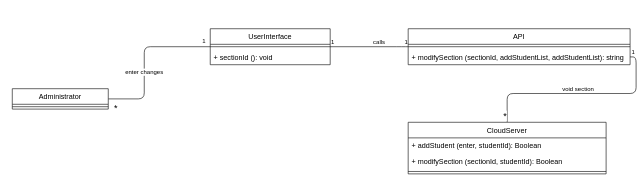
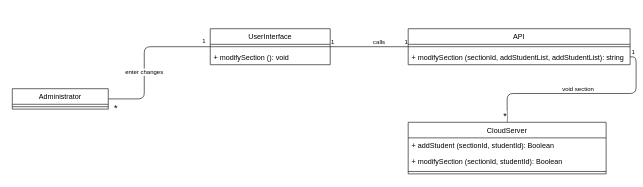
  <mxCell id="0" />
  <mxCell id="1" parent="0" />
  <mxCell id="2" value="" style="endArrow=none;html=1;edgeStyle=orthogonalEdgeStyle;entryX=0;entryY=0.5;entryDx=0;entryDy=0;exitX=1;exitY=0.5;exitDx=0;exitDy=0;" edge="1" parent="1" target="13"><mxGeometry relative="1" as="geometry"><mxPoint x="180" y="164" as="sourcePoint" /><mxPoint x="290" y="74" as="targetPoint" /><Array as="points"><mxPoint x="240" y="164" /><mxPoint x="240" y="77" /></Array></mxGeometry></mxCell>
  <mxCell id="3" value="enter changes" style="resizable=0;html=1;align=right;verticalAlign=bottom;labelBackgroundColor=#ffffff;fontSize=10;" connectable="0" vertex="1" parent="2"><mxGeometry x="1" relative="1" as="geometry"><mxPoint x="-78" y="50" as="offset" /></mxGeometry></mxCell>
  <mxCell id="4" value="&lt;font style=&quot;font-size: 15px&quot;&gt;*&lt;/font&gt;" style="resizable=0;html=1;align=right;verticalAlign=bottom;labelBackgroundColor=#ffffff;fontSize=10;" connectable="0" vertex="1" parent="1"><mxGeometry x="206" y="133" as="geometry"><mxPoint x="-10" y="56" as="offset" /></mxGeometry></mxCell>
  <mxCell id="5" value="" style="endArrow=none;html=1;edgeStyle=orthogonalEdgeStyle;exitX=1;exitY=0.5;exitDx=0;exitDy=0;entryX=0;entryY=0.5;entryDx=0;entryDy=0;" edge="1" parent="1" source="13"><mxGeometry relative="1" as="geometry"><mxPoint x="580" y="81.5" as="sourcePoint" /><mxPoint x="680" y="77" as="targetPoint" /><Array as="points"><mxPoint x="670" y="77" /><mxPoint x="670" y="77" /></Array></mxGeometry></mxCell>
  <mxCell id="6" value="1" style="resizable=0;html=1;align=left;verticalAlign=bottom;labelBackgroundColor=#ffffff;fontSize=10;" connectable="0" vertex="1" parent="5"><mxGeometry x="-1" relative="1" as="geometry" /></mxCell>
  <mxCell id="7" value="1" style="resizable=0;html=1;align=right;verticalAlign=bottom;labelBackgroundColor=#ffffff;fontSize=10;" connectable="0" vertex="1" parent="5"><mxGeometry x="1" relative="1" as="geometry" /></mxCell>
  <mxCell id="8" value="calls" style="resizable=0;html=1;align=right;verticalAlign=bottom;labelBackgroundColor=#ffffff;fontSize=10;fillColor=#d5e8d4;" connectable="0" vertex="1" parent="1"><mxGeometry x="652" y="20.5" as="geometry"><mxPoint x="-10" y="56" as="offset" /></mxGeometry></mxCell>
  <mxCell id="9" value="" style="endArrow=none;html=1;edgeStyle=orthogonalEdgeStyle;exitX=1;exitY=0.5;exitDx=0;exitDy=0;entryX=0.5;entryY=0;entryDx=0;entryDy=0;" edge="1" parent="1" source="18" target="19"><mxGeometry relative="1" as="geometry"><mxPoint x="950" y="137" as="sourcePoint" /><mxPoint x="750" y="204.5" as="targetPoint" /></mxGeometry></mxCell>
  <mxCell id="10" value="1" style="resizable=0;html=1;align=left;verticalAlign=bottom;labelBackgroundColor=#ffffff;fontSize=10;" connectable="0" vertex="1" parent="9"><mxGeometry x="-1" relative="1" as="geometry"><mxPoint x="1" as="offset" /></mxGeometry></mxCell>
  <mxCell id="11" value="&lt;font style=&quot;font-size: 15px&quot;&gt;*&lt;/font&gt;" style="resizable=0;html=1;align=right;verticalAlign=bottom;labelBackgroundColor=#ffffff;fontSize=10;" connectable="0" vertex="1" parent="9"><mxGeometry x="1" relative="1" as="geometry" /></mxCell>
  <mxCell id="12" value="void section" style="resizable=0;html=1;align=right;verticalAlign=bottom;labelBackgroundColor=#ffffff;fontSize=10;" connectable="0" vertex="1" parent="1"><mxGeometry x="1000" y="98.5" as="geometry"><mxPoint x="-10" y="56" as="offset" /></mxGeometry></mxCell>
  <mxCell id="13" value="UserInterface" style="swimlane;fontStyle=0;align=center;verticalAlign=top;childLayout=stackLayout;horizontal=1;startSize=26;horizontalStack=0;resizeParent=1;resizeParentMax=0;resizeLast=0;collapsible=1;marginBottom=0;" vertex="1" parent="1"><mxGeometry x="350" y="47" width="200" height="60" as="geometry" /></mxCell>
  <mxCell id="14" value="" style="line;strokeWidth=1;fillColor=none;align=left;verticalAlign=middle;spacingTop=-1;spacingLeft=3;spacingRight=3;rotatable=0;labelPosition=right;points=[];portConstraint=eastwest;" vertex="1" parent="13"><mxGeometry y="26" width="200" height="8" as="geometry" /></mxCell>
- <mxCell id="15" value="+ sectionId (): void" style="text;strokeColor=none;fillColor=none;align=left;verticalAlign=top;spacingLeft=4;spacingRight=4;overflow=hidden;rotatable=0;points=[[0,0.5],[1,0.5]];portConstraint=eastwest;" vertex="1" parent="13"><mxGeometry y="34" width="200" height="26" as="geometry" /></mxCell>
+ <mxCell id="15" value="+ modifySection (): void" style="text;strokeColor=none;fillColor=none;align=left;verticalAlign=top;spacingLeft=4;spacingRight=4;overflow=hidden;rotatable=0;points=[[0,0.5],[1,0.5]];portConstraint=eastwest;" vertex="1" parent="13"><mxGeometry y="34" width="200" height="26" as="geometry" /></mxCell>
  <mxCell id="16" value="API" style="swimlane;fontStyle=0;align=center;verticalAlign=top;childLayout=stackLayout;horizontal=1;startSize=26;horizontalStack=0;resizeParent=1;resizeParentMax=0;resizeLast=0;collapsible=1;marginBottom=0;" vertex="1" parent="1"><mxGeometry x="680" y="47" width="370" height="60" as="geometry" /></mxCell>
  <mxCell id="17" value="" style="line;strokeWidth=1;fillColor=none;align=left;verticalAlign=middle;spacingTop=-1;spacingLeft=3;spacingRight=3;rotatable=0;labelPosition=right;points=[];portConstraint=eastwest;" vertex="1" parent="16"><mxGeometry y="26" width="370" height="8" as="geometry" /></mxCell>
  <mxCell id="18" value="+ modifySection (sectionId, addStudentList, addStudentList): string" style="text;strokeColor=none;fillColor=none;align=left;verticalAlign=top;spacingLeft=4;spacingRight=4;overflow=hidden;rotatable=0;points=[[0,0.5],[1,0.5]];portConstraint=eastwest;" vertex="1" parent="16"><mxGeometry y="34" width="370" height="26" as="geometry" /></mxCell>
  <mxCell id="19" value="CloudServer" style="swimlane;fontStyle=0;align=center;verticalAlign=top;childLayout=stackLayout;horizontal=1;startSize=26;horizontalStack=0;resizeParent=1;resizeParentMax=0;resizeLast=0;collapsible=1;marginBottom=0;" vertex="1" parent="1"><mxGeometry x="680" y="203" width="330" height="86" as="geometry" /></mxCell>
- <mxCell id="20" value="+ addStudent (enter, studentId): Boolean" style="text;strokeColor=none;fillColor=none;align=left;verticalAlign=top;spacingLeft=4;spacingRight=4;overflow=hidden;rotatable=0;points=[[0,0.5],[1,0.5]];portConstraint=eastwest;" vertex="1" parent="19"><mxGeometry y="26" width="330" height="26" as="geometry" /></mxCell>
+ <mxCell id="20" value="+ addStudent (sectionId, studentId): Boolean" style="text;strokeColor=none;fillColor=none;align=left;verticalAlign=top;spacingLeft=4;spacingRight=4;overflow=hidden;rotatable=0;points=[[0,0.5],[1,0.5]];portConstraint=eastwest;" vertex="1" parent="19"><mxGeometry y="26" width="330" height="26" as="geometry" /></mxCell>
  <mxCell id="21" value="+ modifySection (sectionId, studentId): Boolean" style="text;strokeColor=none;fillColor=none;align=left;verticalAlign=top;spacingLeft=4;spacingRight=4;overflow=hidden;rotatable=0;points=[[0,0.5],[1,0.5]];portConstraint=eastwest;" vertex="1" parent="19"><mxGeometry y="52" width="330" height="26" as="geometry" /></mxCell>
  <mxCell id="22" value="" style="line;strokeWidth=1;fillColor=none;align=left;verticalAlign=middle;spacingTop=-1;spacingLeft=3;spacingRight=3;rotatable=0;labelPosition=right;points=[];portConstraint=eastwest;" vertex="1" parent="19"><mxGeometry y="78" width="330" height="8" as="geometry" /></mxCell>
  <mxCell id="23" value="1" style="resizable=0;html=1;align=left;verticalAlign=bottom;labelBackgroundColor=#ffffff;fontSize=10;" connectable="0" vertex="1" parent="1"><mxGeometry x="663" y="88" as="geometry"><mxPoint x="-328" y="-12" as="offset" /></mxGeometry></mxCell>
  <mxCell id="24" value="Administrator" style="swimlane;fontStyle=0;align=center;verticalAlign=top;childLayout=stackLayout;horizontal=1;startSize=26;horizontalStack=0;resizeParent=1;resizeParentMax=0;resizeLast=0;collapsible=1;marginBottom=0;" vertex="1" parent="1"><mxGeometry x="20" y="147" width="160" height="34" as="geometry" /></mxCell>
  <mxCell id="25" value="" style="line;strokeWidth=1;fillColor=none;align=left;verticalAlign=middle;spacingTop=-1;spacingLeft=3;spacingRight=3;rotatable=0;labelPosition=right;points=[];portConstraint=eastwest;" vertex="1" parent="24"><mxGeometry y="26" width="160" height="8" as="geometry" /></mxCell>
